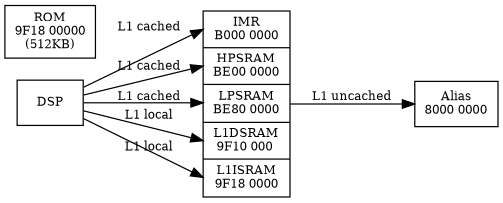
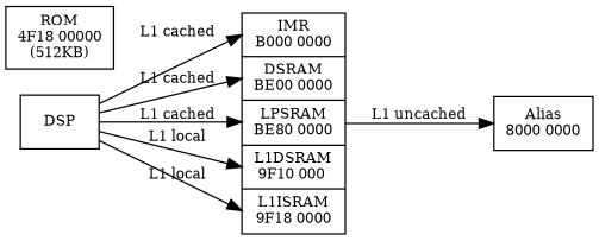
  digraph {
    rankdir=LR
    splines=line
    node [fontsize=10 shape=record]
    edge [fontsize=10]
    n1 [label=DSP]
-   n2 [group=memory label="<imr> IMR\nB000 0000\n            |<hpsram> HPSRAM\nBE00 0000\n            |<lpsram> LPSRAM\nBE80 0000\n	    |<l1dsram> L1DSRAM\n9F10 000 \n	    |<l1isram> L1ISRAM\n9F18 0000"]
+   n2 [group=memory label="<imr> IMR\nB000 0000\n            |<hpsram> DSRAM\nBE00 0000\n            |<lpsram> LPSRAM\nBE80 0000\n	    |<l1dsram> L1DSRAM\n9F10 000 \n	    |<l1isram> L1ISRAM\n9F18 0000"]
    n3 [group=memory label="<a>Alias\n8000 0000\n"]
-   n4 [label="<rom>ROM\n9F18 00000\n(512KB)"]
+   n4 [label="<rom>ROM\n4F18 00000\n(512KB)"]
    n1 -> n2 [headport=imr label="L1 cached"]
    n1 -> n2 [headport=hpsram label="L1 cached"]
    n1 -> n2 [headport=lpsram label="L1 cached"]
    n1 -> n2 [headport=l1dsram label="L1 local"]
    n1 -> n2 [headport=l1isram label="L1 local"]
    n2 -> n3 [headport=a label="L1 uncached"]
  }
